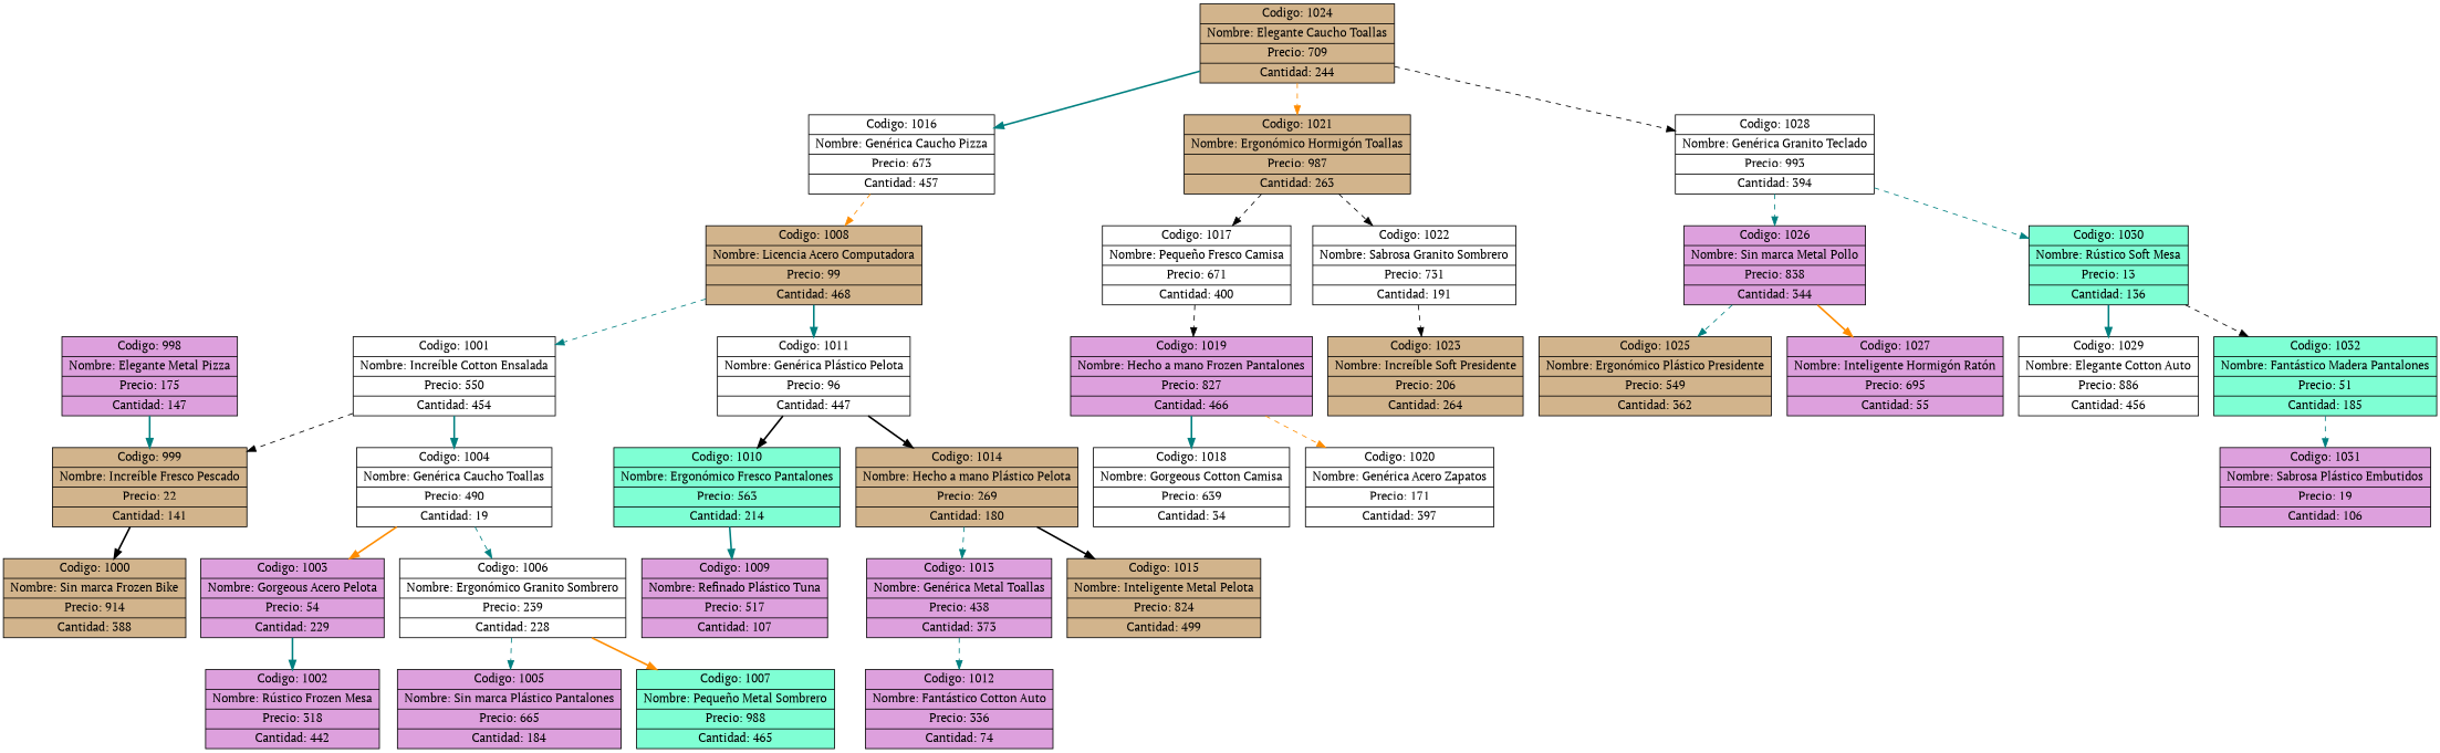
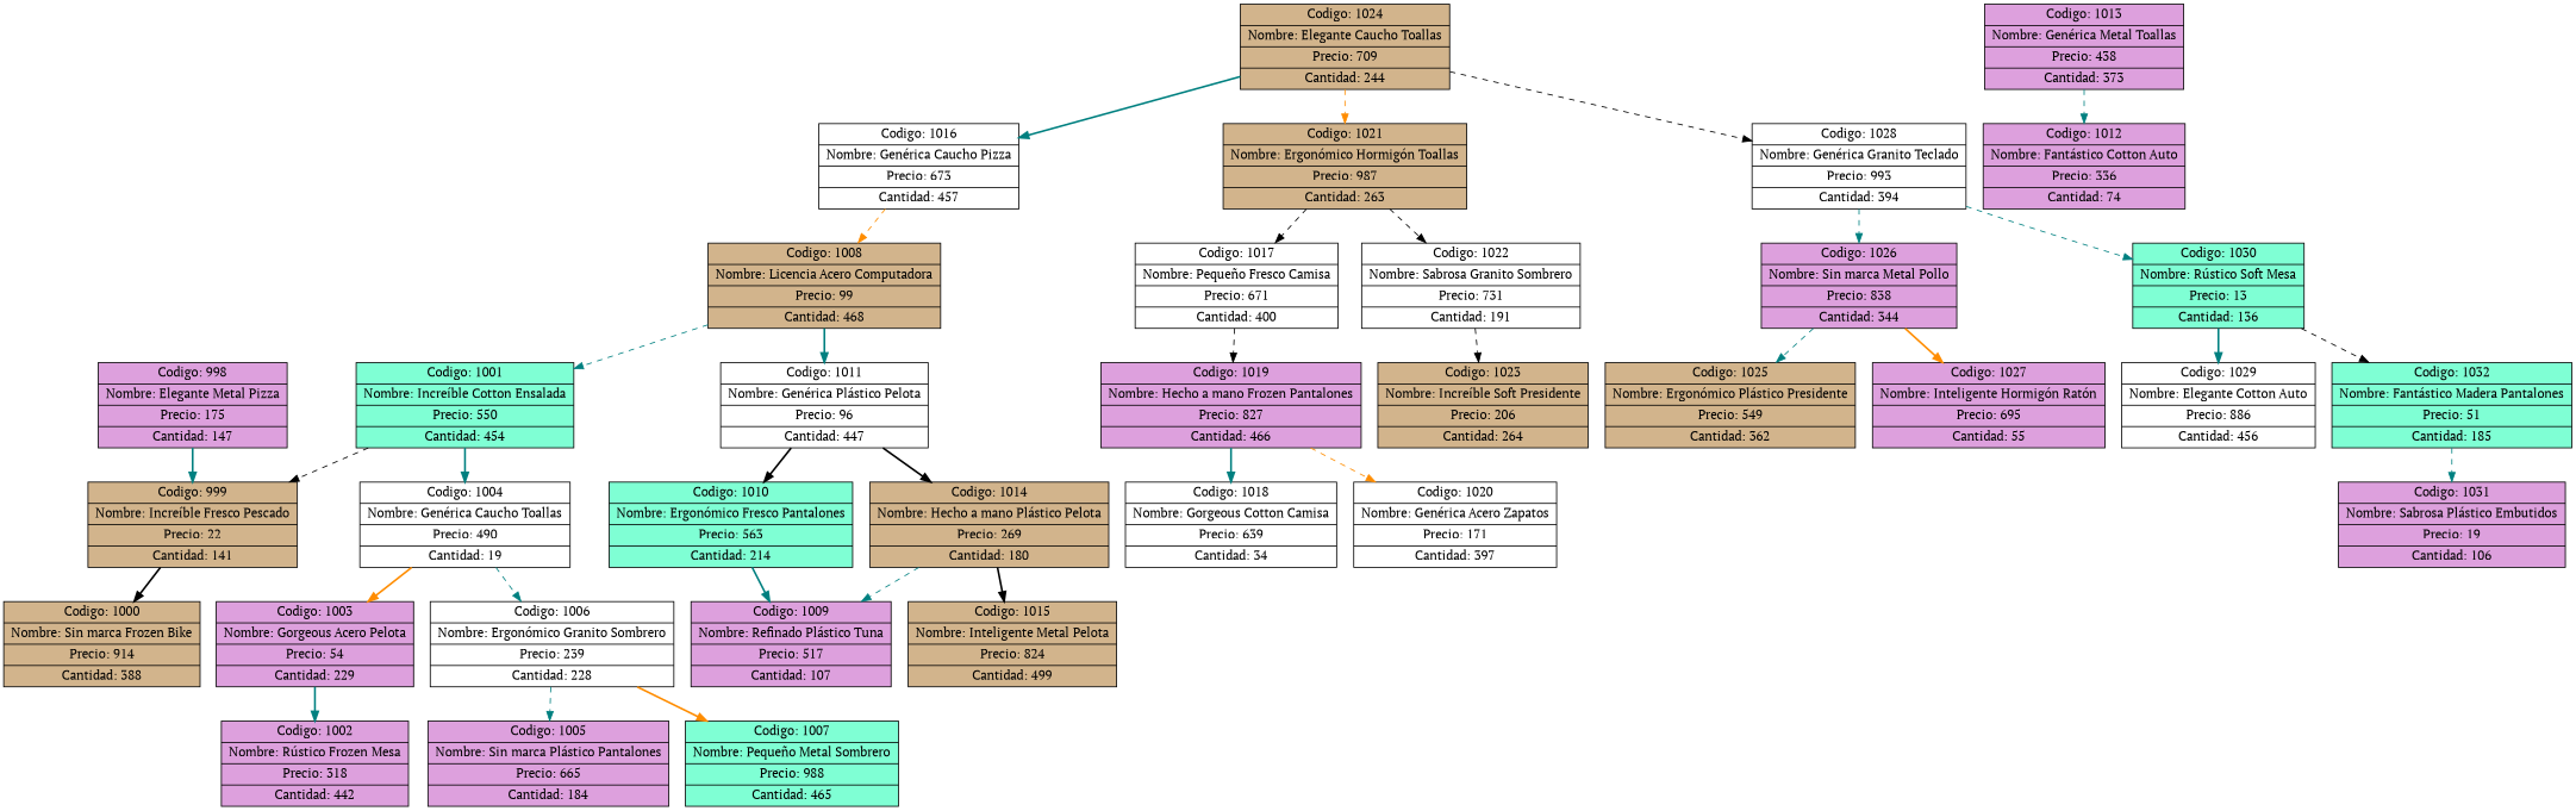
  digraph {
    fontname="PT Serif"
    node [fillcolor=plum fontname="PT Serif" shape=record style=filled]
    edge [color=teal fontname="PT Serif" style=dashed]
    n1 [fillcolor=white label="{ Codigo: 1016 | Nombre: Genérica Caucho Pizza | Precio: 673 | Cantidad: 457}"]
    n2 [fillcolor=tan label="{ Codigo: 1008 | Nombre: Licencia Acero Computadora | Precio: 99 | Cantidad: 468}"]
-   n3 [fillcolor=white label="{ Codigo: 1001 | Nombre: Increíble Cotton Ensalada | Precio: 550 | Cantidad: 454}"]
+   n3 [fillcolor=aquamarine label="{ Codigo: 1001 | Nombre: Increíble Cotton Ensalada | Precio: 550 | Cantidad: 454}"]
    n4 [fillcolor=white label="{ Codigo: 1011 | Nombre: Genérica Plástico Pelota | Precio: 96 | Cantidad: 447}"]
    n5 [fillcolor=tan label="{ Codigo: 1024 | Nombre: Elegante Caucho Toallas | Precio: 709 | Cantidad: 244}"]
    n6 [fillcolor=tan label="{ Codigo: 1021 | Nombre: Ergonómico Hormigón Toallas | Precio: 987 | Cantidad: 263}"]
    n7 [fillcolor=white label="{ Codigo: 1028 | Nombre: Genérica Granito Teclado | Precio: 993 | Cantidad: 394}"]
    n8 [fillcolor=tan label="{ Codigo: 999 | Nombre: Increíble Fresco Pescado | Precio: 22 | Cantidad: 141}"]
    n9 [fillcolor=white label="{ Codigo: 1004 | Nombre: Genérica Caucho Toallas | Precio: 490 | Cantidad: 19}"]
    n10 [fillcolor=aquamarine label="{ Codigo: 1010 | Nombre: Ergonómico Fresco Pantalones | Precio: 563 | Cantidad: 214}"]
    n11 [fillcolor=tan label="{ Codigo: 1014 | Nombre: Hecho a mano Plástico Pelota | Precio: 269 | Cantidad: 180}"]
    n12 [fillcolor=tan label="{ Codigo: 1000 | Nombre: Sin marca Frozen Bike | Precio: 914 | Cantidad: 388}"]
    n13 [label="{ Codigo: 1003 | Nombre: Gorgeous Acero Pelota | Precio: 54 | Cantidad: 229}"]
    n14 [fillcolor=white label="{ Codigo: 1006 | Nombre: Ergonómico Granito Sombrero | Precio: 239 | Cantidad: 228}"]
    n15 [label="{ Codigo: 998 | Nombre: Elegante Metal Pizza | Precio: 175 | Cantidad: 147}"]
    n16 [label="{ Codigo: 1002 | Nombre: Rústico Frozen Mesa | Precio: 318 | Cantidad: 442}"]
    n17 [label="{ Codigo: 1005 | Nombre: Sin marca Plástico Pantalones | Precio: 665 | Cantidad: 184}"]
    n18 [fillcolor=aquamarine label="{ Codigo: 1007 | Nombre: Pequeño Metal Sombrero | Precio: 988 | Cantidad: 465}"]
    n19 [label="{ Codigo: 1009 | Nombre: Refinado Plástico Tuna | Precio: 517 | Cantidad: 107}"]
    n20 [label="{ Codigo: 1013 | Nombre: Genérica Metal Toallas | Precio: 438 | Cantidad: 373}"]
    n21 [fillcolor=tan label="{ Codigo: 1015 | Nombre: Inteligente Metal Pelota | Precio: 824 | Cantidad: 499}"]
    n22 [label="{ Codigo: 1012 | Nombre: Fantástico Cotton Auto | Precio: 336 | Cantidad: 74}"]
    n23 [fillcolor=white label="{ Codigo: 1017 | Nombre: Pequeño Fresco Camisa | Precio: 671 | Cantidad: 400}"]
    n24 [fillcolor=white label="{ Codigo: 1022 | Nombre: Sabrosa Granito Sombrero | Precio: 731 | Cantidad: 191}"]
    n25 [label="{ Codigo: 1026 | Nombre: Sin marca Metal Pollo | Precio: 838 | Cantidad: 344}"]
    n26 [fillcolor=aquamarine label="{ Codigo: 1030 | Nombre: Rústico Soft Mesa | Precio: 13 | Cantidad: 136}"]
    n27 [label="{ Codigo: 1019 | Nombre: Hecho a mano Frozen Pantalones | Precio: 827 | Cantidad: 466}"]
    n28 [fillcolor=tan label="{ Codigo: 1023 | Nombre: Increíble Soft Presidente | Precio: 206 | Cantidad: 264}"]
    n29 [fillcolor=white label="{ Codigo: 1018 | Nombre: Gorgeous Cotton Camisa | Precio: 639 | Cantidad: 34}"]
    n30 [fillcolor=white label="{ Codigo: 1020 | Nombre: Genérica Acero Zapatos | Precio: 171 | Cantidad: 397}"]
    n31 [fillcolor=tan label="{ Codigo: 1025 | Nombre: Ergonómico Plástico Presidente | Precio: 549 | Cantidad: 362}"]
    n32 [label="{ Codigo: 1027 | Nombre: Inteligente Hormigón Ratón | Precio: 695 | Cantidad: 55}"]
    n33 [fillcolor=white label="{ Codigo: 1029 | Nombre: Elegante Cotton Auto | Precio: 886 | Cantidad: 456}"]
    n34 [fillcolor=aquamarine label="{ Codigo: 1032 | Nombre: Fantástico Madera Pantalones | Precio: 51 | Cantidad: 185}"]
    n35 [label="{ Codigo: 1031 | Nombre: Sabrosa Plástico Embutidos | Precio: 19 | Cantidad: 106}"]
    n1 -> n2 [color=darkorange]
    n2 -> n3
    n2 -> n4 [style=bold]
    n3 -> n8 [color=black]
    n3 -> n9 [style=bold]
    n4 -> n10 [color=black style=bold]
    n4 -> n11 [color=black style=bold]
    n5 -> n1 [style=bold]
    n5 -> n6 [color=darkorange]
    n5 -> n7 [color=black]
    n6 -> n23 [color=black]
    n6 -> n24 [color=black]
    n7 -> n25
    n7 -> n26
    n8 -> n12 [color=black style=bold]
    n9 -> n13 [color=darkorange style=bold]
    n9 -> n14
    n10 -> n19 [style=bold]
-   n11 -> n20
+   n11 -> n19
    n11 -> n21 [color=black style=bold]
    n13 -> n16 [style=bold]
    n14 -> n17
    n14 -> n18 [color=darkorange style=bold]
    n15 -> n8 [style=bold]
    n20 -> n22
    n23 -> n27 [color=black]
    n24 -> n28 [color=black]
    n25 -> n31
    n25 -> n32 [color=darkorange style=bold]
    n26 -> n33 [style=bold]
    n26 -> n34 [color=black]
    n27 -> n29 [style=bold]
    n27 -> n30 [color=darkorange]
    n34 -> n35
  }
